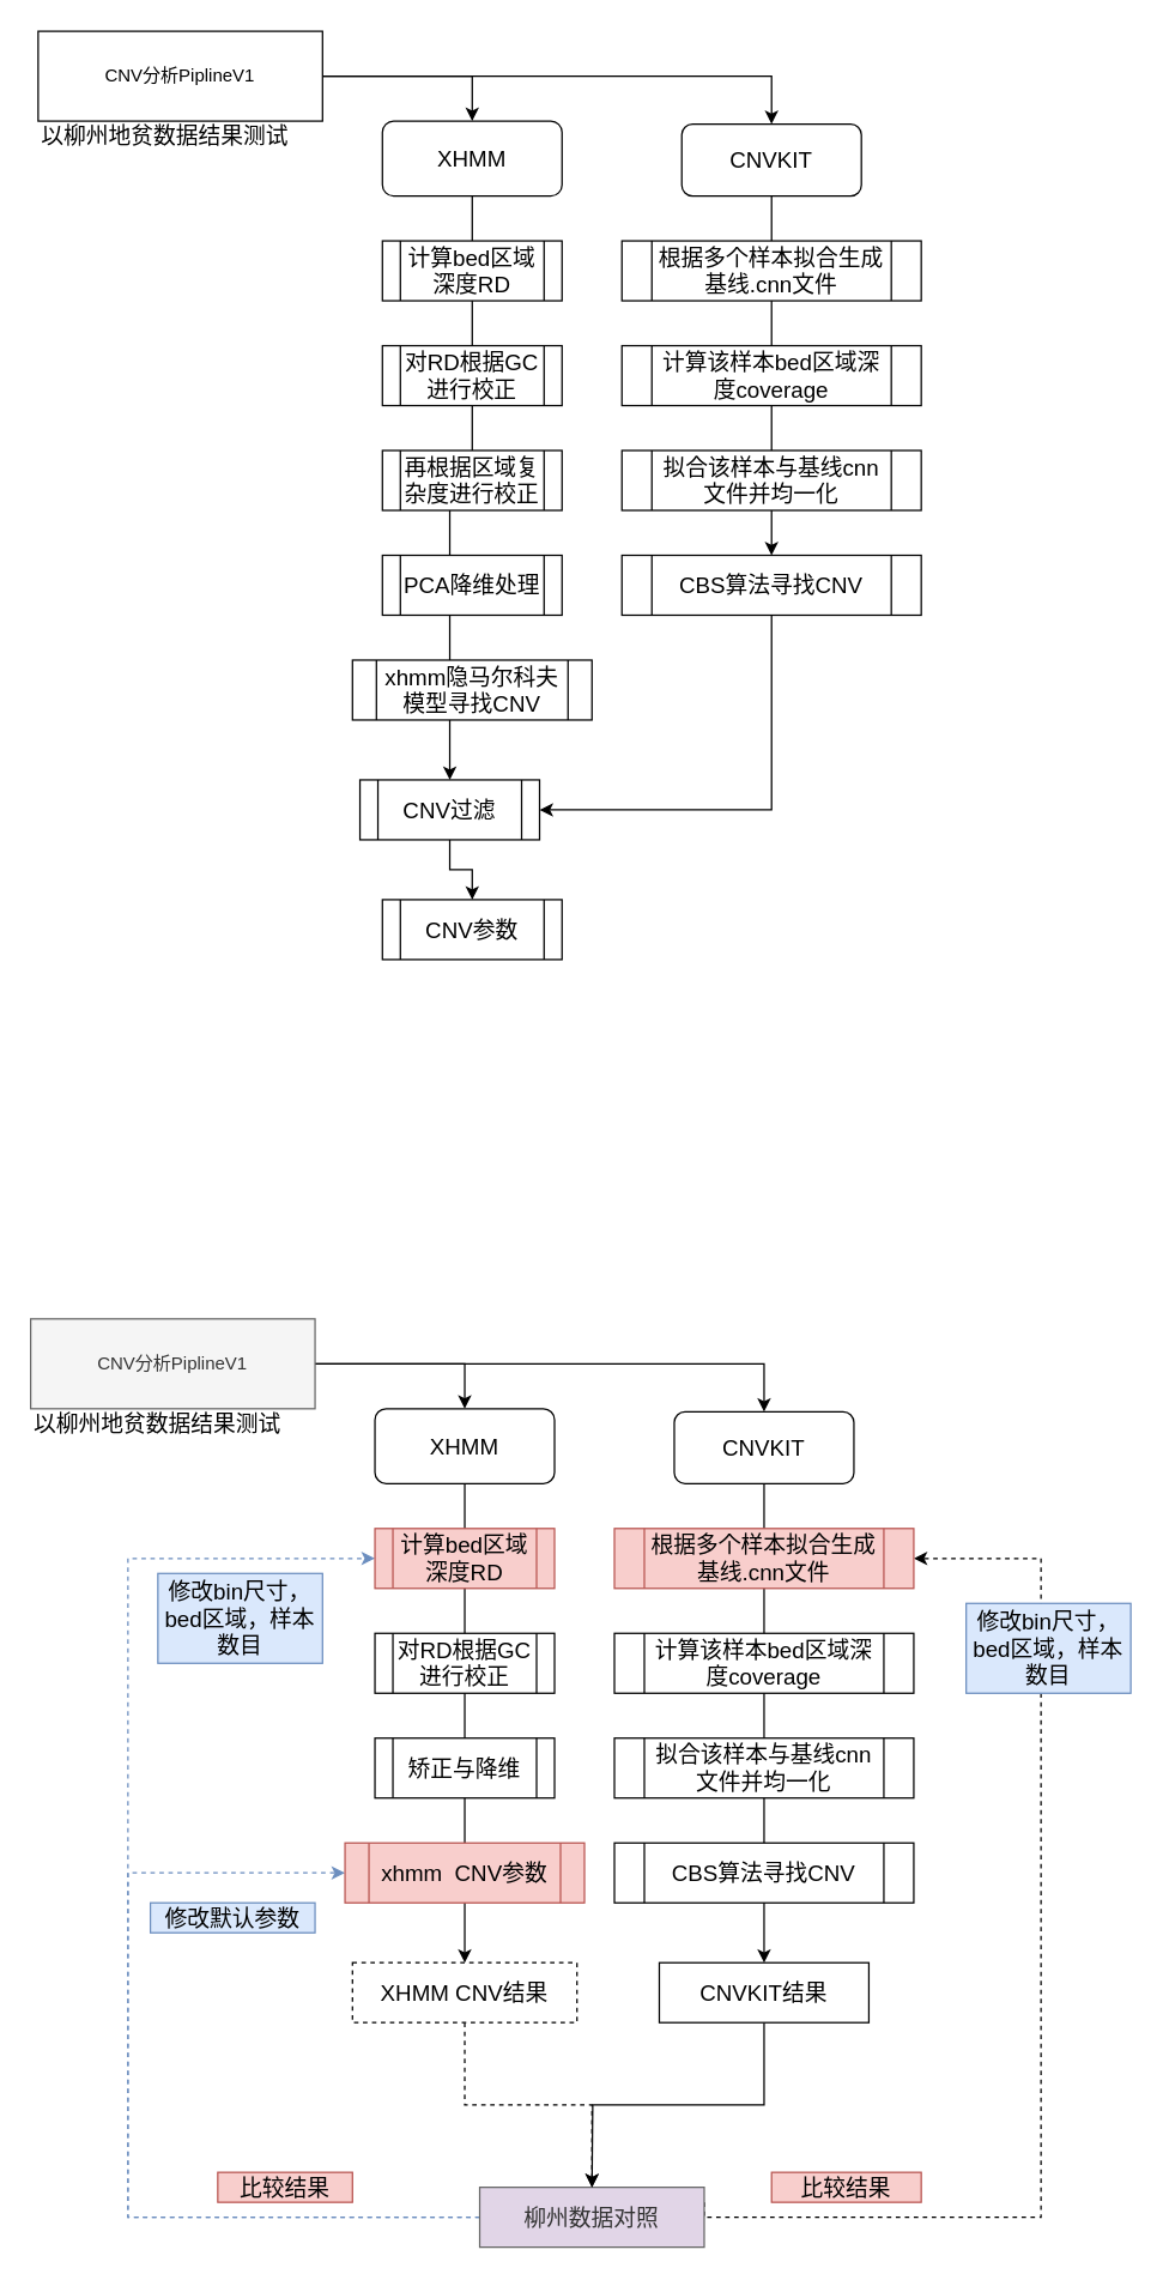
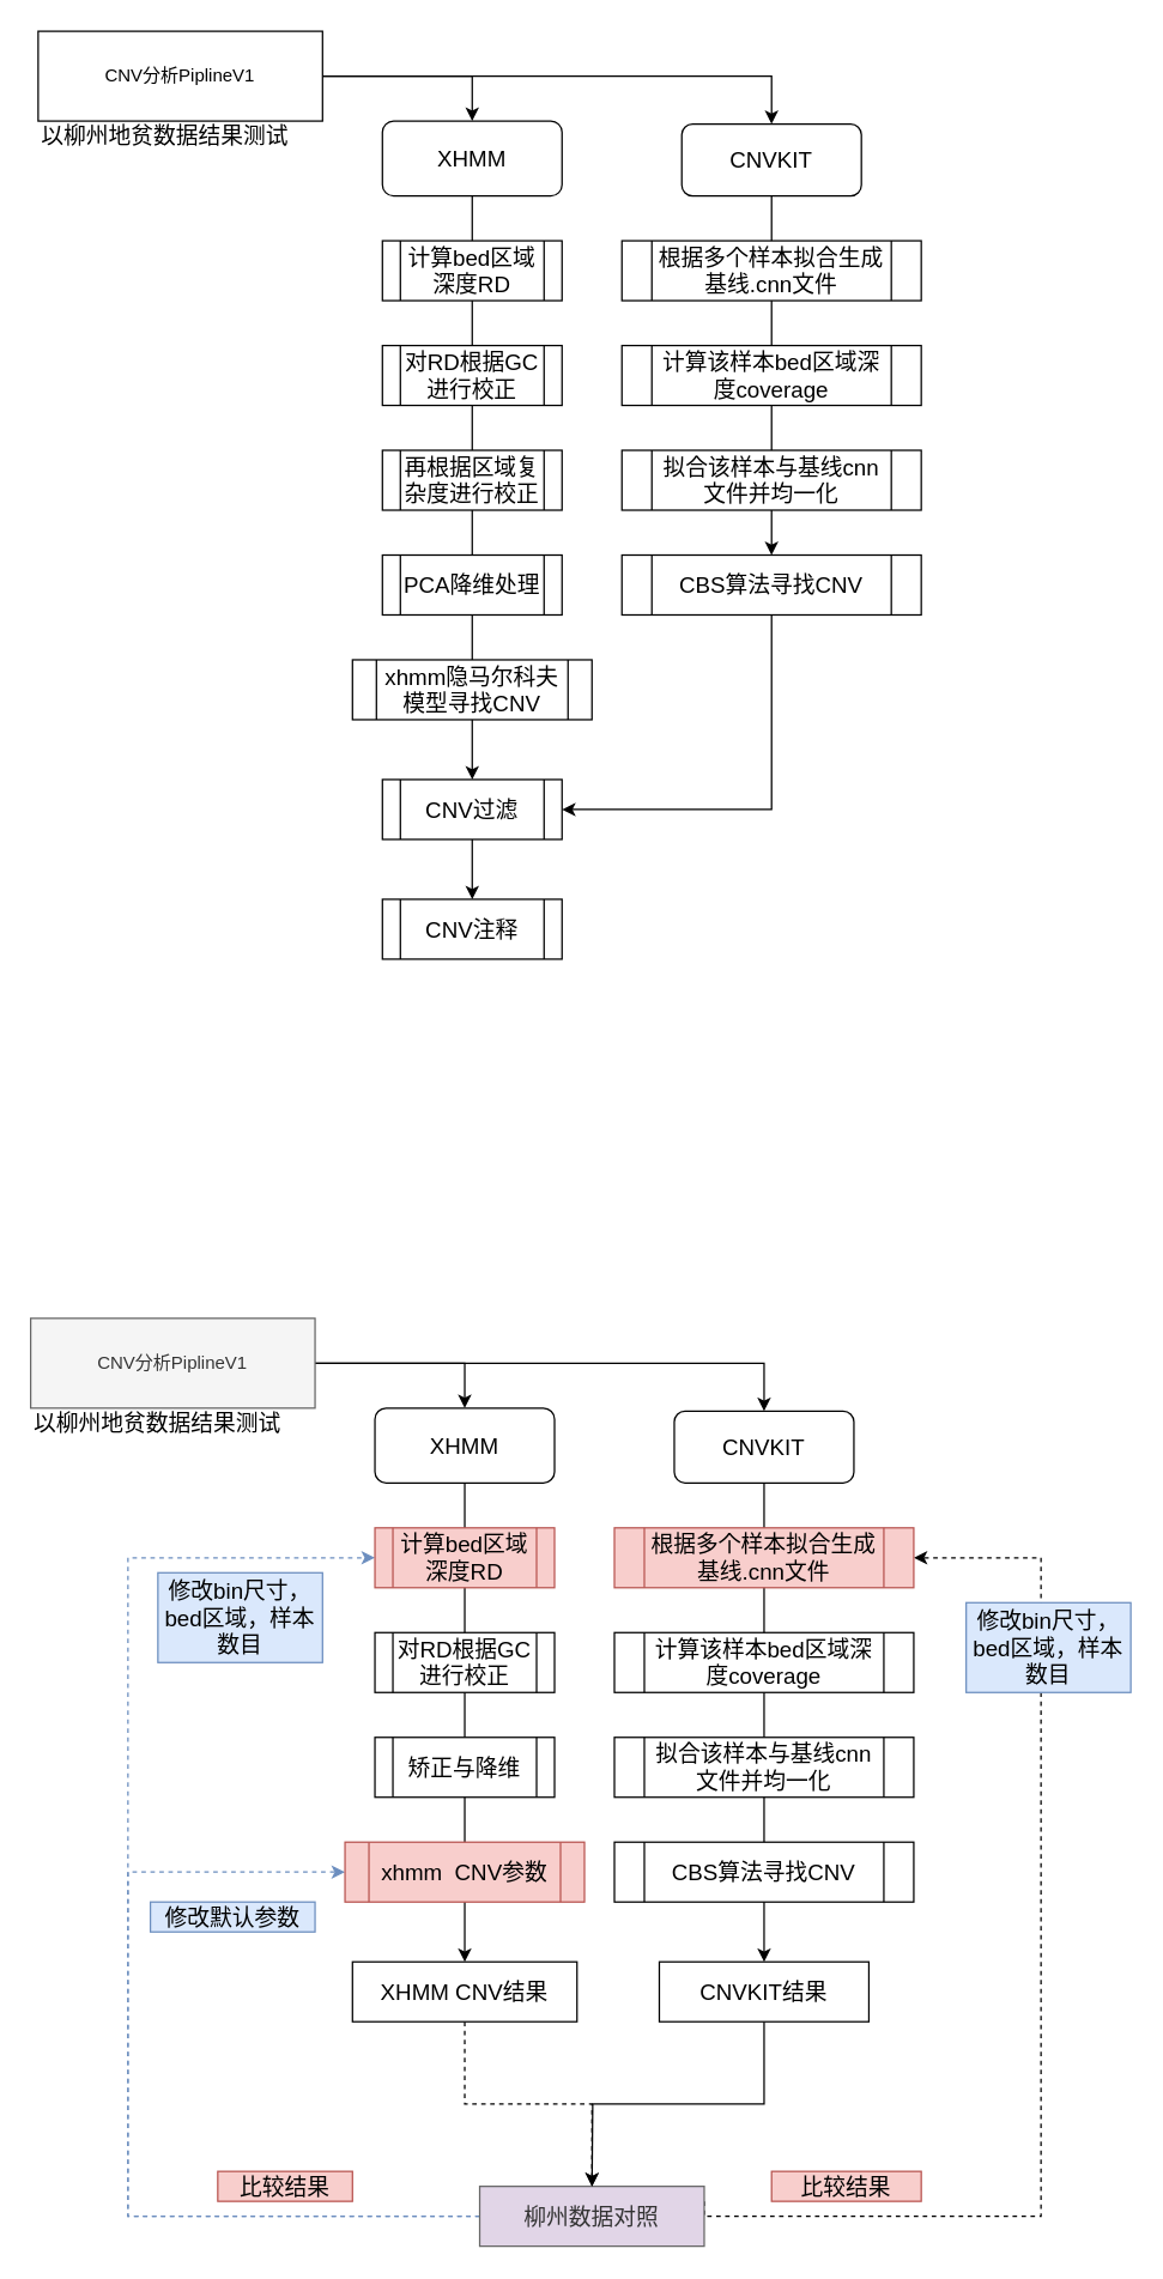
  <mxCell id="0" />
  <mxCell id="1" parent="0" />
  <mxCell id="2" style="edgeStyle=orthogonalEdgeStyle;rounded=0;orthogonalLoop=1;jettySize=auto;html=1;exitX=1;exitY=0.5;exitDx=0;exitDy=0;entryX=0.5;entryY=0;entryDx=0;entryDy=0;fontSize=15;" parent="1" source="4" target="7" edge="1"><mxGeometry relative="1" as="geometry" /></mxCell>
  <mxCell id="3" style="edgeStyle=orthogonalEdgeStyle;rounded=0;orthogonalLoop=1;jettySize=auto;html=1;exitX=1;exitY=0.5;exitDx=0;exitDy=0;fontSize=15;" parent="1" source="4" target="9" edge="1"><mxGeometry relative="1" as="geometry" /></mxCell>
  <mxCell id="4" value="CNV分析PiplineV1" style="rounded=0;whiteSpace=wrap;html=1;" parent="1" vertex="1"><mxGeometry x="25" y="20" width="190" height="60" as="geometry" /></mxCell>
  <mxCell id="5" value="以柳州地贫数据结果测试" style="text;html=1;strokeColor=none;fillColor=none;align=center;verticalAlign=middle;whiteSpace=wrap;rounded=0;fontSize=15;" parent="1" vertex="1"><mxGeometry x="25" y="80" width="170" height="20" as="geometry" /></mxCell>
  <mxCell id="6" style="edgeStyle=orthogonalEdgeStyle;rounded=0;orthogonalLoop=1;jettySize=auto;html=1;exitX=0.5;exitY=1;exitDx=0;exitDy=0;entryX=0.5;entryY=0;entryDx=0;entryDy=0;" parent="1" source="7" target="16" edge="1"><mxGeometry relative="1" as="geometry" /></mxCell>
  <mxCell id="7" value="XHMM" style="rounded=1;whiteSpace=wrap;html=1;fontSize=15;" parent="1" vertex="1"><mxGeometry x="255" y="80" width="120" height="50" as="geometry" /></mxCell>
  <mxCell id="8" style="edgeStyle=orthogonalEdgeStyle;rounded=0;orthogonalLoop=1;jettySize=auto;html=1;exitX=0.5;exitY=1;exitDx=0;exitDy=0;" parent="1" source="9" target="21" edge="1"><mxGeometry relative="1" as="geometry" /></mxCell>
  <mxCell id="9" value="CNVKIT" style="rounded=1;whiteSpace=wrap;html=1;fontSize=15;" parent="1" vertex="1"><mxGeometry x="455" y="82" width="120" height="48" as="geometry" /></mxCell>
  <mxCell id="10" value="计算bed区域深度RD" style="shape=process;whiteSpace=wrap;html=1;backgroundOutline=1;fontSize=15;" parent="1" vertex="1"><mxGeometry x="255" y="160" width="120" height="40" as="geometry" /></mxCell>
  <mxCell id="11" value="对RD根据GC进行校正" style="shape=process;whiteSpace=wrap;html=1;backgroundOutline=1;fontSize=15;" parent="1" vertex="1"><mxGeometry x="255" y="230" width="120" height="40" as="geometry" /></mxCell>
  <mxCell id="12" value="再根据区域复杂度进行校正" style="shape=process;whiteSpace=wrap;html=1;backgroundOutline=1;fontSize=15;" parent="1" vertex="1"><mxGeometry x="255" y="300" width="120" height="40" as="geometry" /></mxCell>
  <mxCell id="13" value="PCA降维处理" style="shape=process;whiteSpace=wrap;html=1;backgroundOutline=1;fontSize=15;" parent="1" vertex="1"><mxGeometry x="255" y="370" width="120" height="40" as="geometry" /></mxCell>
  <mxCell id="14" value="xhmm隐马尔科夫模型寻找CNV" style="shape=process;whiteSpace=wrap;html=1;backgroundOutline=1;fontSize=15;" parent="1" vertex="1"><mxGeometry x="235" y="440" width="160" height="40" as="geometry" /></mxCell>
  <mxCell id="15" style="edgeStyle=orthogonalEdgeStyle;rounded=0;orthogonalLoop=1;jettySize=auto;html=1;exitX=0.5;exitY=1;exitDx=0;exitDy=0;entryX=0.5;entryY=0;entryDx=0;entryDy=0;" parent="1" source="16" target="22" edge="1"><mxGeometry relative="1" as="geometry" /></mxCell>
- <mxCell id="16" value="CNV过滤" style="shape=process;whiteSpace=wrap;html=1;backgroundOutline=1;fontSize=15;" parent="1" vertex="1"><mxGeometry x="240" y="520" width="120" height="40" as="geometry" /></mxCell>
+ <mxCell id="16" value="CNV过滤" style="shape=process;whiteSpace=wrap;html=1;backgroundOutline=1;fontSize=15;" parent="1" vertex="1"><mxGeometry x="255" y="520" width="120" height="40" as="geometry" /></mxCell>
  <mxCell id="17" value="计算该样本bed区域深度coverage" style="shape=process;whiteSpace=wrap;html=1;backgroundOutline=1;fontSize=15;" parent="1" vertex="1"><mxGeometry x="415" y="230" width="200" height="40" as="geometry" /></mxCell>
  <mxCell id="18" value="根据多个样本拟合生成基线.cnn文件" style="shape=process;whiteSpace=wrap;html=1;backgroundOutline=1;fontSize=15;" parent="1" vertex="1"><mxGeometry x="415" y="160" width="200" height="40" as="geometry" /></mxCell>
  <mxCell id="19" value="拟合该样本与基线cnn文件并均一化" style="shape=process;whiteSpace=wrap;html=1;backgroundOutline=1;fontSize=15;" parent="1" vertex="1"><mxGeometry x="415" y="300" width="200" height="40" as="geometry" /></mxCell>
  <mxCell id="20" style="edgeStyle=orthogonalEdgeStyle;rounded=0;orthogonalLoop=1;jettySize=auto;html=1;exitX=0.5;exitY=1;exitDx=0;exitDy=0;entryX=1;entryY=0.5;entryDx=0;entryDy=0;" parent="1" source="21" target="16" edge="1"><mxGeometry relative="1" as="geometry" /></mxCell>
  <mxCell id="21" value="CBS算法寻找CNV" style="shape=process;whiteSpace=wrap;html=1;backgroundOutline=1;fontSize=15;" parent="1" vertex="1"><mxGeometry x="415" y="370" width="200" height="40" as="geometry" /></mxCell>
- <mxCell id="22" value="CNV参数" style="shape=process;whiteSpace=wrap;html=1;backgroundOutline=1;fontSize=15;" parent="1" vertex="1"><mxGeometry x="255" y="600" width="120" height="40" as="geometry" /></mxCell>
+ <mxCell id="22" value="CNV注释" style="shape=process;whiteSpace=wrap;html=1;backgroundOutline=1;fontSize=15;" parent="1" vertex="1"><mxGeometry x="255" y="600" width="120" height="40" as="geometry" /></mxCell>
  <mxCell id="23" style="edgeStyle=orthogonalEdgeStyle;rounded=0;orthogonalLoop=1;jettySize=auto;html=1;exitX=0;exitY=0.5;exitDx=0;exitDy=0;entryX=0;entryY=0.5;entryDx=0;entryDy=0;fontSize=15;dashed=1;fillColor=#dae8fc;strokeColor=#6c8ebf;" edge="1" parent="1" source="26" target="35"><mxGeometry relative="1" as="geometry"><Array as="points"><mxPoint x="85" y="1480" /><mxPoint x="85" y="1040" /></Array></mxGeometry></mxCell>
  <mxCell id="24" style="edgeStyle=orthogonalEdgeStyle;rounded=0;orthogonalLoop=1;jettySize=auto;html=1;exitX=0;exitY=0.5;exitDx=0;exitDy=0;fontSize=15;entryX=0;entryY=0.5;entryDx=0;entryDy=0;dashed=1;fillColor=#dae8fc;strokeColor=#6c8ebf;" edge="1" parent="1" source="26" target="38"><mxGeometry relative="1" as="geometry"><mxPoint x="215" y="1320" as="targetPoint" /><Array as="points"><mxPoint x="85" y="1480" /><mxPoint x="85" y="1250" /></Array></mxGeometry></mxCell>
  <mxCell id="25" style="edgeStyle=orthogonalEdgeStyle;rounded=0;orthogonalLoop=1;jettySize=auto;html=1;exitX=1;exitY=0.25;exitDx=0;exitDy=0;entryX=1;entryY=0.5;entryDx=0;entryDy=0;fontSize=15;dashed=1;" edge="1" parent="1" source="26" target="40"><mxGeometry relative="1" as="geometry"><Array as="points"><mxPoint x="470" y="1480" /><mxPoint x="695" y="1480" /><mxPoint x="695" y="1040" /></Array></mxGeometry></mxCell>
  <mxCell id="26" value="柳州数据对照" style="rounded=0;whiteSpace=wrap;html=1;fontSize=15;fillColor=#e1d5e7;strokeColor=#666666;fontColor=#333333;" vertex="1" parent="1"><mxGeometry x="320" y="1460" width="150" height="40" as="geometry" /></mxCell>
  <mxCell id="27" style="edgeStyle=orthogonalEdgeStyle;rounded=0;orthogonalLoop=1;jettySize=auto;html=1;exitX=1;exitY=0.5;exitDx=0;exitDy=0;entryX=0.5;entryY=0;entryDx=0;entryDy=0;fontSize=15;" edge="1" source="29" target="32" parent="1"><mxGeometry relative="1" as="geometry" /></mxCell>
  <mxCell id="28" style="edgeStyle=orthogonalEdgeStyle;rounded=0;orthogonalLoop=1;jettySize=auto;html=1;exitX=1;exitY=0.5;exitDx=0;exitDy=0;fontSize=15;" edge="1" source="29" target="34" parent="1"><mxGeometry relative="1" as="geometry" /></mxCell>
  <mxCell id="29" value="CNV分析PiplineV1" style="rounded=0;whiteSpace=wrap;html=1;fillColor=#f5f5f5;strokeColor=#666666;fontColor=#333333;" vertex="1" parent="1"><mxGeometry x="20" y="880" width="190" height="60" as="geometry" /></mxCell>
  <mxCell id="30" value="以柳州地贫数据结果测试" style="text;html=1;strokeColor=none;fillColor=none;align=center;verticalAlign=middle;whiteSpace=wrap;rounded=0;fontSize=15;" vertex="1" parent="1"><mxGeometry x="20" y="940" width="170" height="20" as="geometry" /></mxCell>
  <mxCell id="31" style="edgeStyle=orthogonalEdgeStyle;rounded=0;orthogonalLoop=1;jettySize=auto;html=1;exitX=0.5;exitY=1;exitDx=0;exitDy=0;fontSize=15;" edge="1" parent="1" source="32" target="44"><mxGeometry relative="1" as="geometry" /></mxCell>
  <mxCell id="32" value="XHMM" style="rounded=1;whiteSpace=wrap;html=1;fontSize=15;" vertex="1" parent="1"><mxGeometry x="250" y="940" width="120" height="50" as="geometry" /></mxCell>
  <mxCell id="33" style="edgeStyle=orthogonalEdgeStyle;rounded=0;orthogonalLoop=1;jettySize=auto;html=1;exitX=0.5;exitY=1;exitDx=0;exitDy=0;" edge="1" source="34" target="49" parent="1"><mxGeometry relative="1" as="geometry" /></mxCell>
  <mxCell id="34" value="CNVKIT" style="rounded=1;whiteSpace=wrap;html=1;fontSize=15;" vertex="1" parent="1"><mxGeometry x="450" y="942" width="120" height="48" as="geometry" /></mxCell>
  <mxCell id="35" value="计算bed区域深度RD" style="shape=process;whiteSpace=wrap;html=1;backgroundOutline=1;fontSize=15;fillColor=#f8cecc;strokeColor=#b85450;" vertex="1" parent="1"><mxGeometry x="250" y="1020" width="120" height="40" as="geometry" /></mxCell>
  <mxCell id="36" value="对RD根据GC进行校正" style="shape=process;whiteSpace=wrap;html=1;backgroundOutline=1;fontSize=15;" vertex="1" parent="1"><mxGeometry x="250" y="1090" width="120" height="40" as="geometry" /></mxCell>
  <mxCell id="37" value="矫正与降维" style="shape=process;whiteSpace=wrap;html=1;backgroundOutline=1;fontSize=15;" vertex="1" parent="1"><mxGeometry x="250" y="1160" width="120" height="40" as="geometry" /></mxCell>
  <mxCell id="38" value="xhmm&amp;nbsp; CNV参数" style="shape=process;whiteSpace=wrap;html=1;backgroundOutline=1;fontSize=15;fillColor=#f8cecc;strokeColor=#b85450;" vertex="1" parent="1"><mxGeometry x="230" y="1230" width="160" height="40" as="geometry" /></mxCell>
  <mxCell id="39" value="计算该样本bed区域深度coverage" style="shape=process;whiteSpace=wrap;html=1;backgroundOutline=1;fontSize=15;" vertex="1" parent="1"><mxGeometry x="410" y="1090" width="200" height="40" as="geometry" /></mxCell>
  <mxCell id="40" value="根据多个样本拟合生成基线.cnn文件" style="shape=process;whiteSpace=wrap;html=1;backgroundOutline=1;fontSize=15;fillColor=#f8cecc;strokeColor=#b85450;" vertex="1" parent="1"><mxGeometry x="410" y="1020" width="200" height="40" as="geometry" /></mxCell>
  <mxCell id="41" value="拟合该样本与基线cnn文件并均一化" style="shape=process;whiteSpace=wrap;html=1;backgroundOutline=1;fontSize=15;" vertex="1" parent="1"><mxGeometry x="410" y="1160" width="200" height="40" as="geometry" /></mxCell>
  <mxCell id="42" value="CBS算法寻找CNV" style="shape=process;whiteSpace=wrap;html=1;backgroundOutline=1;fontSize=15;" vertex="1" parent="1"><mxGeometry x="410" y="1230" width="200" height="40" as="geometry" /></mxCell>
  <mxCell id="43" style="edgeStyle=orthogonalEdgeStyle;rounded=0;orthogonalLoop=1;jettySize=auto;html=1;exitX=0.5;exitY=1;exitDx=0;exitDy=0;fontSize=15;dashed=1;" edge="1" parent="1" source="44" target="26"><mxGeometry relative="1" as="geometry" /></mxCell>
- <mxCell id="44" value="XHMM CNV结果" style="rounded=0;whiteSpace=wrap;html=1;fontSize=15;dashed=1;" vertex="1" parent="1"><mxGeometry x="235" y="1310" width="150" height="40" as="geometry" /></mxCell>
+ <mxCell id="44" value="XHMM CNV结果" style="rounded=0;whiteSpace=wrap;html=1;fontSize=15;" vertex="1" parent="1"><mxGeometry x="235" y="1310" width="150" height="40" as="geometry" /></mxCell>
  <mxCell id="45" value="比较结果" style="text;html=1;strokeColor=#b85450;fillColor=#f8cecc;align=center;verticalAlign=middle;whiteSpace=wrap;rounded=0;fontSize=15;" vertex="1" parent="1"><mxGeometry x="145" y="1450" width="90" height="20" as="geometry" /></mxCell>
  <mxCell id="46" value="修改bin尺寸，bed区域，样本数目" style="text;html=1;strokeColor=#6c8ebf;fillColor=#dae8fc;align=center;verticalAlign=middle;whiteSpace=wrap;rounded=0;fontSize=15;" vertex="1" parent="1"><mxGeometry x="105" y="1050" width="110" height="60" as="geometry" /></mxCell>
  <mxCell id="47" value="修改默认参数" style="text;html=1;strokeColor=#6c8ebf;fillColor=#dae8fc;align=center;verticalAlign=middle;whiteSpace=wrap;rounded=0;fontSize=15;" vertex="1" parent="1"><mxGeometry x="100" y="1270" width="110" height="20" as="geometry" /></mxCell>
  <mxCell id="48" style="edgeStyle=orthogonalEdgeStyle;rounded=0;orthogonalLoop=1;jettySize=auto;html=1;exitX=0.5;exitY=1;exitDx=0;exitDy=0;fontSize=15;" edge="1" parent="1" source="49"><mxGeometry relative="1" as="geometry"><mxPoint x="395" y="1460" as="targetPoint" /></mxGeometry></mxCell>
  <mxCell id="49" value="CNVKIT结果" style="rounded=0;whiteSpace=wrap;html=1;fontSize=15;" vertex="1" parent="1"><mxGeometry x="440" y="1310" width="140" height="40" as="geometry" /></mxCell>
  <mxCell id="50" value="比较结果" style="text;html=1;strokeColor=#b85450;fillColor=#f8cecc;align=center;verticalAlign=middle;whiteSpace=wrap;rounded=0;fontSize=15;" vertex="1" parent="1"><mxGeometry x="515" y="1450" width="100" height="20" as="geometry" /></mxCell>
  <mxCell id="51" value="修改bin尺寸，bed区域，样本数目" style="text;html=1;strokeColor=#6c8ebf;fillColor=#dae8fc;align=center;verticalAlign=middle;whiteSpace=wrap;rounded=0;fontSize=15;" vertex="1" parent="1"><mxGeometry x="645" y="1070" width="110" height="60" as="geometry" /></mxCell>
